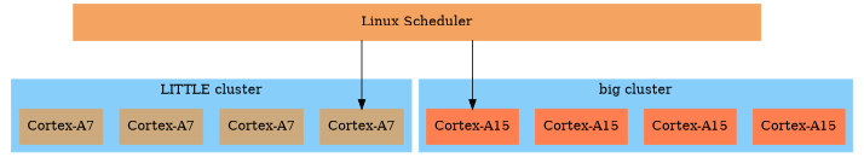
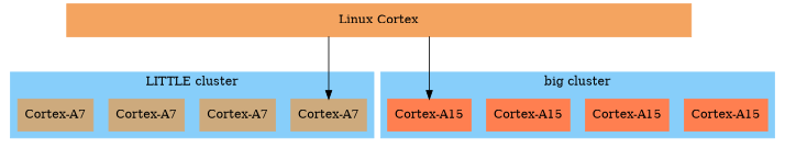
  digraph {
    compound=true
    ranksep=1.0
    splines=ortho
    node [color=burlywood3 shape=record style=filled]
    n1 [label="Cortex-A7"]
    n2 [label="Cortex-A7"]
    n3 [label="Cortex-A7"]
    n4 [label="Cortex-A7"]
    n5 [color=coral label="Cortex-A15"]
    n6 [color=coral label="Cortex-A15"]
    n7 [color=coral label="Cortex-A15"]
    n8 [color=coral label="Cortex-A15"]
-   n9 [color=sandybrown label="Linux Scheduler" width=10.0]
+   n9 [color=sandybrown label="Linux Cortex" width=10.0]
    subgraph cluster_1 {
      color=lightskyblue
      label="LITTLE cluster"
      style=filled
      n1
      n2
      n3
      n4
    }
    subgraph cluster_2 {
      color=lightskyblue
      label="big cluster"
      style=filled
      n5
      n6
      n7
      n8
    }
    n9 -> n1
    n9 -> n8
  }
